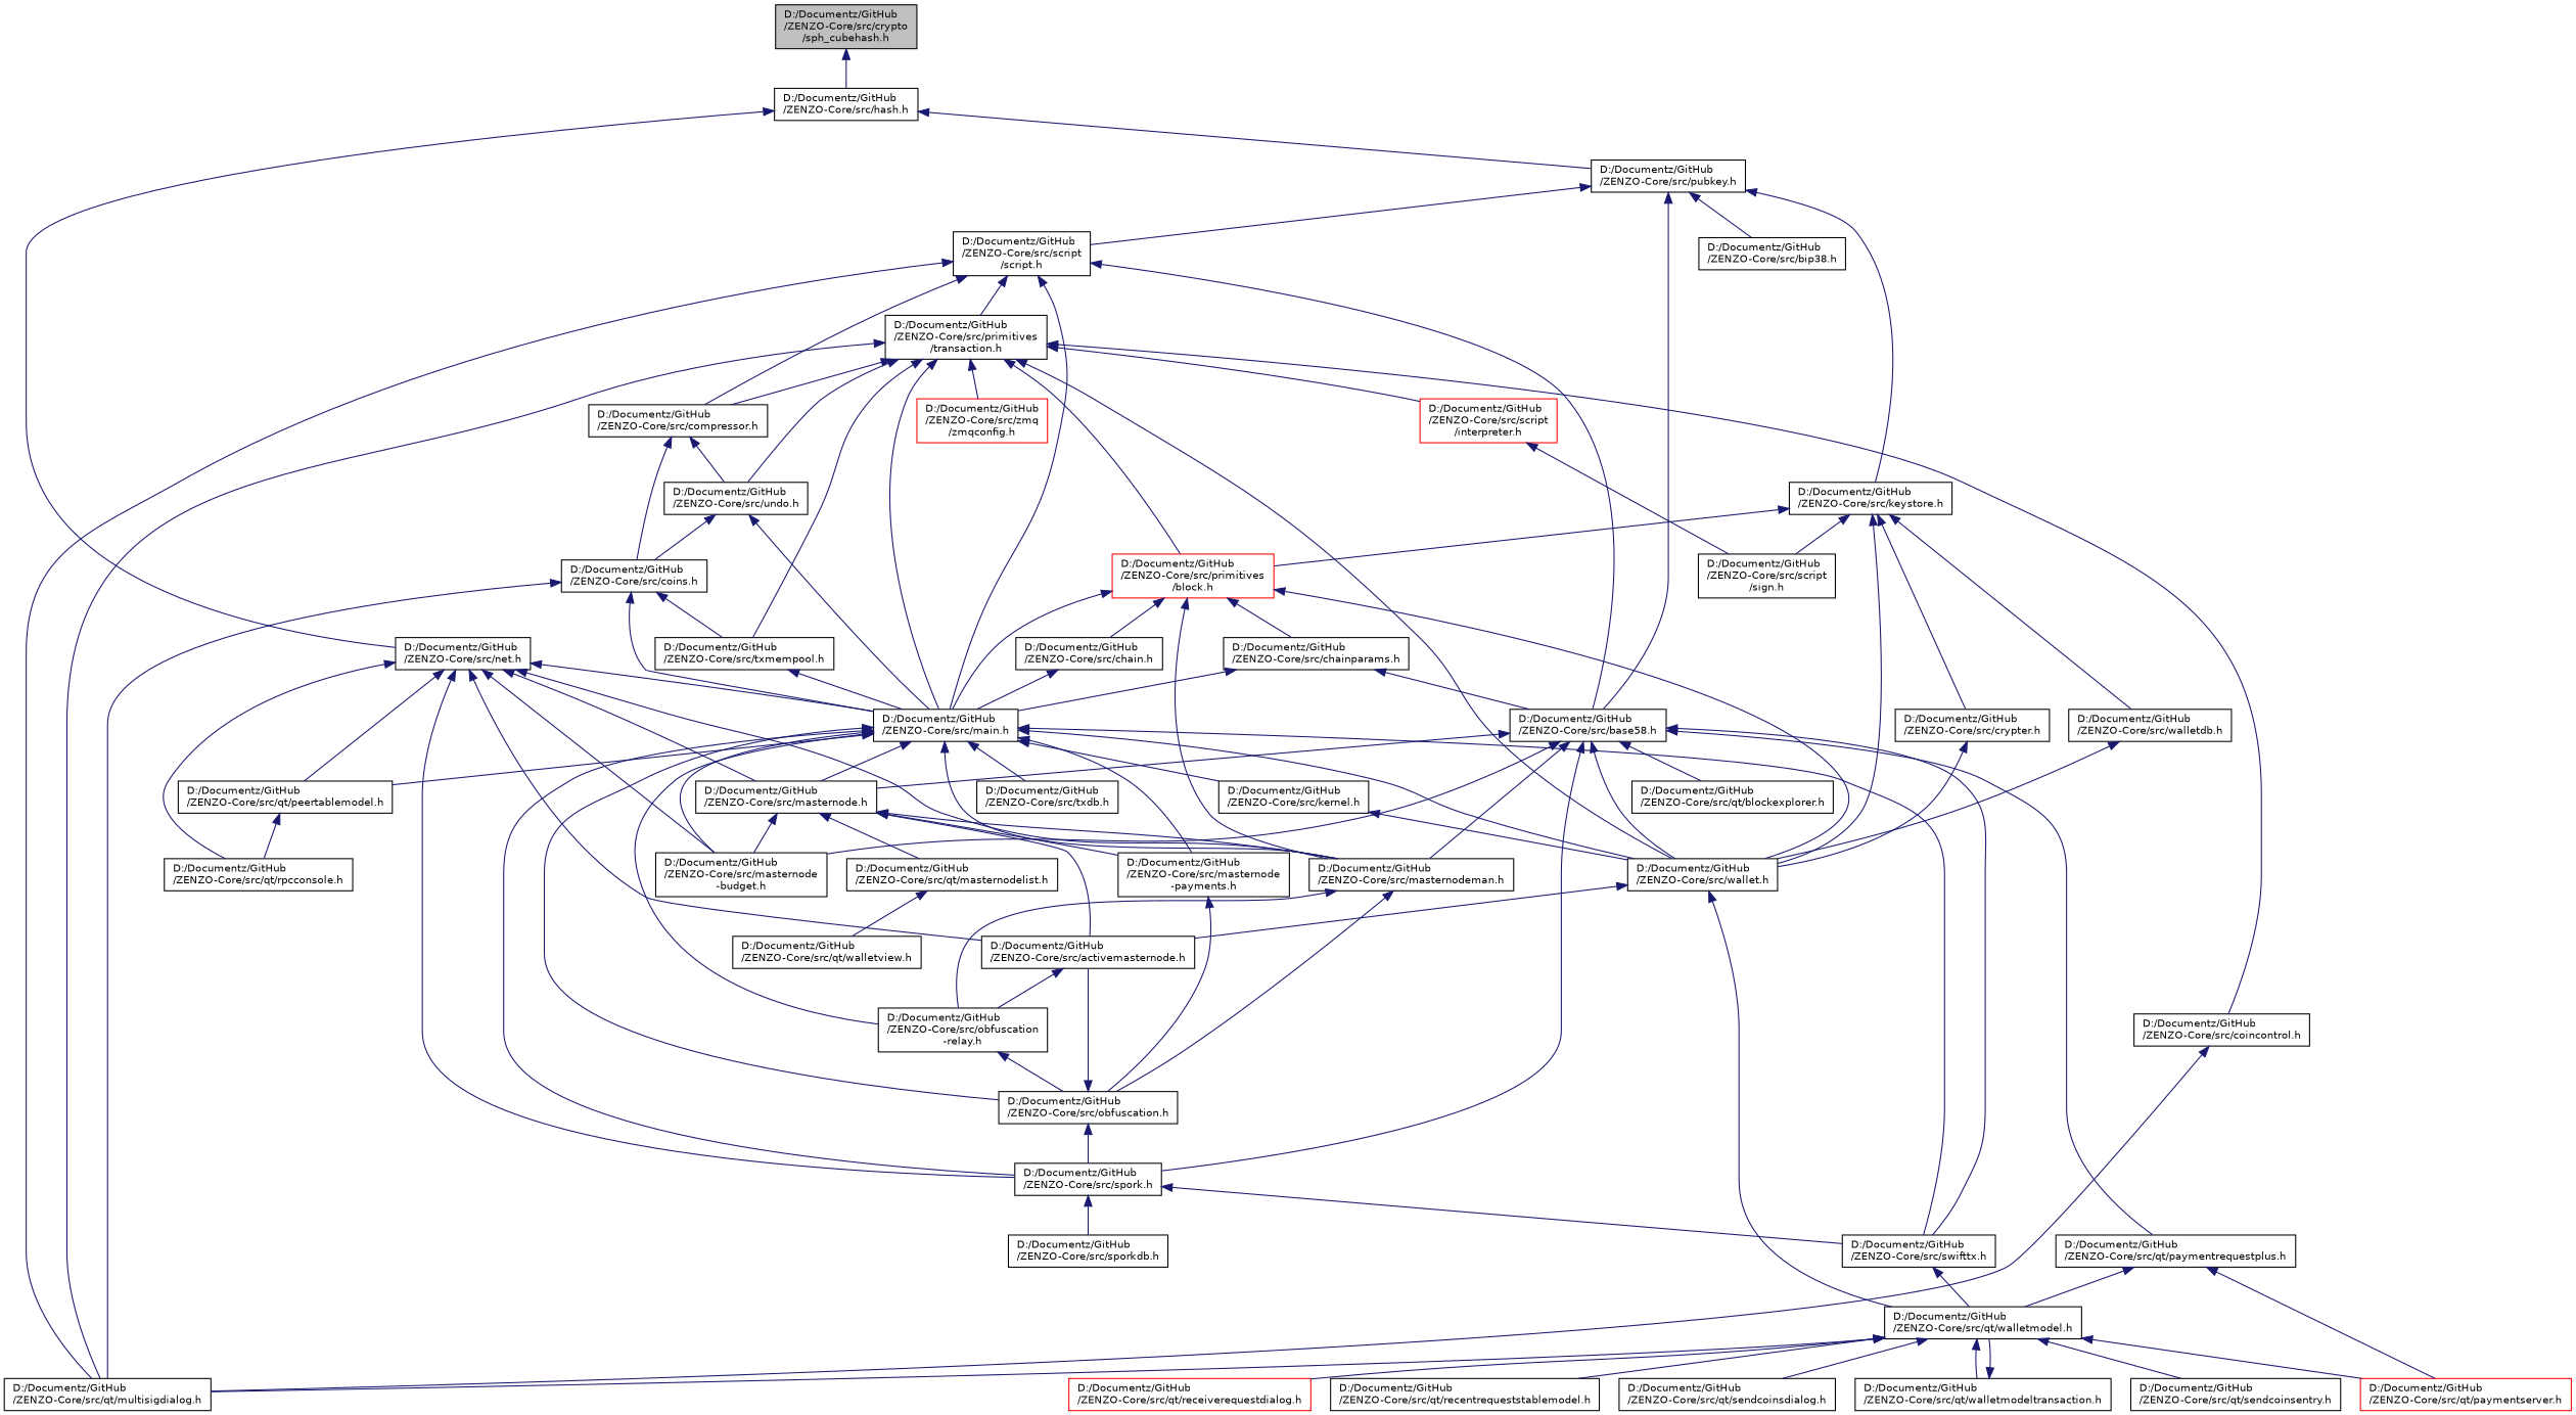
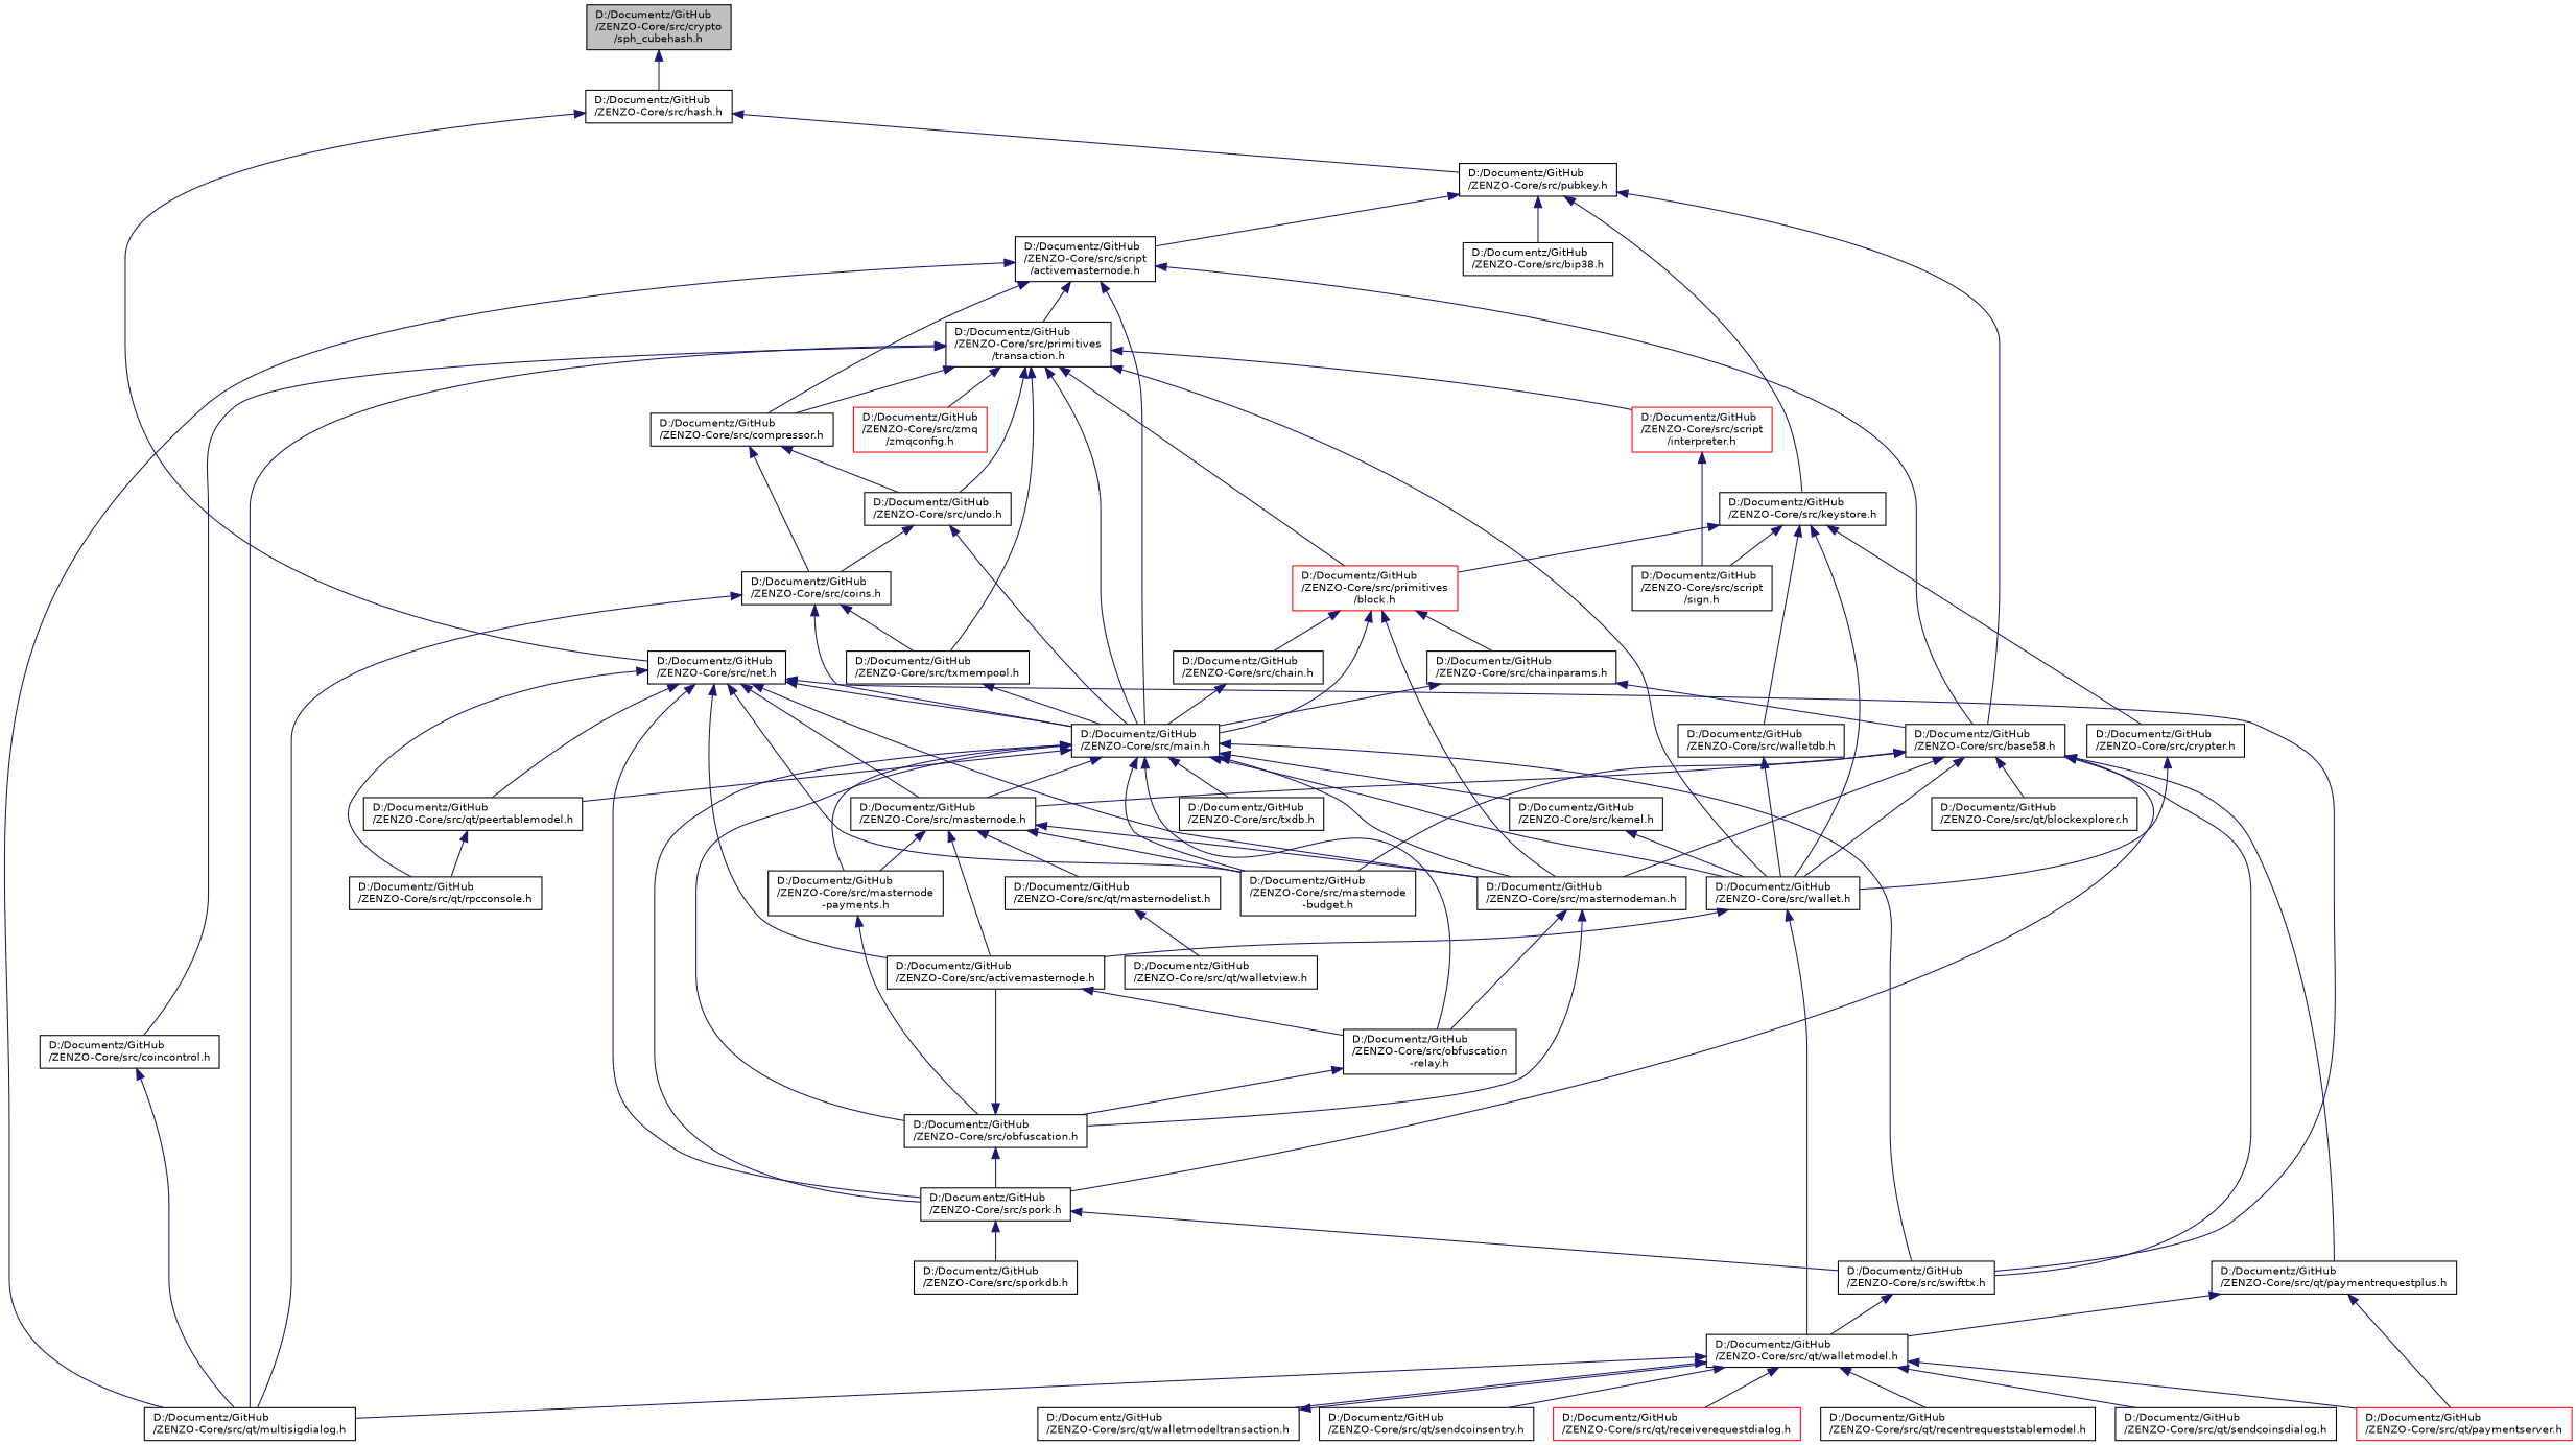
  digraph {
    node [color=black fillcolor=white fontname=Helvetica fontsize=10 shape=record style=filled]
    edge [color=midnightblue dir=back fontname=Helvetica fontsize=10 labelfontname=Helvetica labelfontsize=10 style=solid]
    n1 [fillcolor=grey75 fontcolor=black height=0.2 label="D:/Documentz/GitHub\l/ZENZO-Core/src/crypto\l/sph_cubehash.h" width=0.4]
    n2 [height=0.2 label="D:/Documentz/GitHub\l/ZENZO-Core/src/hash.h" width=0.4]
    n3 [height=0.2 label="D:/Documentz/GitHub\l/ZENZO-Core/src/net.h" width=0.4]
    n4 [height=0.2 label="D:/Documentz/GitHub\l/ZENZO-Core/src/pubkey.h" width=0.4]
    n5 [height=0.2 label="D:/Documentz/GitHub\l/ZENZO-Core/src/main.h" width=0.4]
    n6 [height=0.2 label="D:/Documentz/GitHub\l/ZENZO-Core/src/spork.h" width=0.4]
    n7 [height=0.2 label="D:/Documentz/GitHub\l/ZENZO-Core/src/swifttx.h" width=0.4]
    n8 [height=0.2 label="D:/Documentz/GitHub\l/ZENZO-Core/src/activemasternode.h" width=0.4]
    n9 [height=0.2 label="D:/Documentz/GitHub\l/ZENZO-Core/src/masternode.h" width=0.4]
    n10 [height=0.2 label="D:/Documentz/GitHub\l/ZENZO-Core/src/masternodeman.h" width=0.4]
    n11 [height=0.2 label="D:/Documentz/GitHub\l/ZENZO-Core/src/masternode\l-budget.h" width=0.4]
    n12 [height=0.2 label="D:/Documentz/GitHub\l/ZENZO-Core/src/qt/peertablemodel.h" width=0.4]
    n13 [height=0.2 label="D:/Documentz/GitHub\l/ZENZO-Core/src/qt/rpcconsole.h" width=0.4]
-   n14 [height=0.2 label="D:/Documentz/GitHub\l/ZENZO-Core/src/script\l/script.h" width=0.4]
+   n14 [height=0.2 label="D:/Documentz/GitHub\l/ZENZO-Core/src/script\l/activemasternode.h" width=0.4]
    n15 [height=0.2 label="D:/Documentz/GitHub\l/ZENZO-Core/src/base58.h" width=0.4]
    n16 [height=0.2 label="D:/Documentz/GitHub\l/ZENZO-Core/src/keystore.h" width=0.4]
    n17 [height=0.2 label="D:/Documentz/GitHub\l/ZENZO-Core/src/bip38.h" width=0.4]
    n18 [height=0.2 label="D:/Documentz/GitHub\l/ZENZO-Core/src/txdb.h" width=0.4]
    n19 [height=0.2 label="D:/Documentz/GitHub\l/ZENZO-Core/src/obfuscation.h" width=0.4]
    n20 [height=0.2 label="D:/Documentz/GitHub\l/ZENZO-Core/src/obfuscation\l-relay.h" width=0.4]
    n21 [height=0.2 label="D:/Documentz/GitHub\l/ZENZO-Core/src/masternode\l-payments.h" width=0.4]
    n22 [height=0.2 label="D:/Documentz/GitHub\l/ZENZO-Core/src/kernel.h" width=0.4]
    n23 [height=0.2 label="D:/Documentz/GitHub\l/ZENZO-Core/src/wallet.h" width=0.4]
    n24 [height=0.2 label="D:/Documentz/GitHub\l/ZENZO-Core/src/sporkdb.h" width=0.4]
    n25 [height=0.2 label="D:/Documentz/GitHub\l/ZENZO-Core/src/qt/walletmodel.h" width=0.4]
    n26 [height=0.2 label="D:/Documentz/GitHub\l/ZENZO-Core/src/qt/masternodelist.h" width=0.4]
    n27 [height=0.2 label="D:/Documentz/GitHub\l/ZENZO-Core/src/qt/walletmodeltransaction.h" width=0.4]
    n28 [height=0.2 label="D:/Documentz/GitHub\l/ZENZO-Core/src/qt/multisigdialog.h" width=0.4]
    n29 [color=red height=0.2 label="D:/Documentz/GitHub\l/ZENZO-Core/src/qt/paymentserver.h" width=0.4]
    n30 [height=0.2 label="D:/Documentz/GitHub\l/ZENZO-Core/src/qt/sendcoinsentry.h" width=0.4]
    n31 [color=red height=0.2 label="D:/Documentz/GitHub\l/ZENZO-Core/src/qt/receiverequestdialog.h" width=0.4]
    n32 [height=0.2 label="D:/Documentz/GitHub\l/ZENZO-Core/src/qt/recentrequeststablemodel.h" width=0.4]
    n33 [height=0.2 label="D:/Documentz/GitHub\l/ZENZO-Core/src/qt/sendcoinsdialog.h" width=0.4]
    n34 [height=0.2 label="D:/Documentz/GitHub\l/ZENZO-Core/src/qt/walletview.h" width=0.4]
    n35 [height=0.2 label="D:/Documentz/GitHub\l/ZENZO-Core/src/primitives\l/transaction.h" width=0.4]
    n36 [height=0.2 label="D:/Documentz/GitHub\l/ZENZO-Core/src/compressor.h" width=0.4]
    n37 [height=0.2 label="D:/Documentz/GitHub\l/ZENZO-Core/src/qt/paymentrequestplus.h" width=0.4]
    n38 [height=0.2 label="D:/Documentz/GitHub\l/ZENZO-Core/src/qt/blockexplorer.h" width=0.4]
    n39 [color=red height=0.2 label="D:/Documentz/GitHub\l/ZENZO-Core/src/primitives\l/block.h" width=0.4]
    n40 [height=0.2 label="D:/Documentz/GitHub\l/ZENZO-Core/src/script\l/sign.h" width=0.4]
    n41 [height=0.2 label="D:/Documentz/GitHub\l/ZENZO-Core/src/crypter.h" width=0.4]
    n42 [height=0.2 label="D:/Documentz/GitHub\l/ZENZO-Core/src/walletdb.h" width=0.4]
    n43 [color=red height=0.2 label="D:/Documentz/GitHub\l/ZENZO-Core/src/zmq\l/zmqconfig.h" width=0.4]
    n44 [height=0.2 label="D:/Documentz/GitHub\l/ZENZO-Core/src/txmempool.h" width=0.4]
    n45 [height=0.2 label="D:/Documentz/GitHub\l/ZENZO-Core/src/undo.h" width=0.4]
    n46 [height=0.2 label="D:/Documentz/GitHub\l/ZENZO-Core/src/coincontrol.h" width=0.4]
    n47 [color=red height=0.2 label="D:/Documentz/GitHub\l/ZENZO-Core/src/script\l/interpreter.h" width=0.4]
    n48 [height=0.2 label="D:/Documentz/GitHub\l/ZENZO-Core/src/coins.h" width=0.4]
    n49 [height=0.2 label="D:/Documentz/GitHub\l/ZENZO-Core/src/chain.h" width=0.4]
    n50 [height=0.2 label="D:/Documentz/GitHub\l/ZENZO-Core/src/chainparams.h" width=0.4]
    n1 -> n2
    n2 -> n3
    n2 -> n4
    n3 -> n5
    n3 -> n6
+   n3 -> n7
    n3 -> n8
    n3 -> n9
    n3 -> n10
    n3 -> n11
    n3 -> n12
    n3 -> n13
    n4 -> n14
    n4 -> n15
    n4 -> n16
    n4 -> n17
    n5 -> n6
    n5 -> n7
    n5 -> n9
    n5 -> n10
    n5 -> n11
    n5 -> n12
    n5 -> n18
    n5 -> n19
    n5 -> n20
    n5 -> n21
    n5 -> n22
    n5 -> n23
    n6 -> n7
    n6 -> n24
    n7 -> n25
    n8 -> n20
    n9 -> n8
    n9 -> n10
    n9 -> n11
    n9 -> n21
    n9 -> n26
    n10 -> n19
    n10 -> n20
    n12 -> n13
    n14 -> n5
    n14 -> n15
    n14 -> n28
    n14 -> n35
    n14 -> n36
    n15 -> n6
    n15 -> n7
    n15 -> n9
    n15 -> n10
    n15 -> n11
    n15 -> n23
    n15 -> n37
    n15 -> n38
    n16 -> n23
    n16 -> n39
    n16 -> n40
    n16 -> n41
    n16 -> n42
    n19 -> n6
    n19 -> n8
    n20 -> n19
    n21 -> n19
    n22 -> n23
    n23 -> n8
    n23 -> n25
    n25 -> n27
    n25 -> n28
    n25 -> n29
    n25 -> n30
    n25 -> n31
    n25 -> n32
    n25 -> n33
    n26 -> n34
    n27 -> n25
    n35 -> n5
    n35 -> n23
    n35 -> n28
    n35 -> n36
    n35 -> n39
    n35 -> n43
    n35 -> n44
    n35 -> n45
    n35 -> n46
    n35 -> n47
    n36 -> n45
    n36 -> n48
    n37 -> n25
    n37 -> n29
    n39 -> n5
    n39 -> n10
-   n39 -> n23
    n39 -> n49
    n39 -> n50
    n41 -> n23
    n42 -> n23
    n44 -> n5
    n45 -> n5
    n45 -> n48
    n46 -> n28
    n47 -> n40
    n48 -> n5
    n48 -> n28
    n48 -> n44
    n49 -> n5
    n50 -> n5
    n50 -> n15
  }
